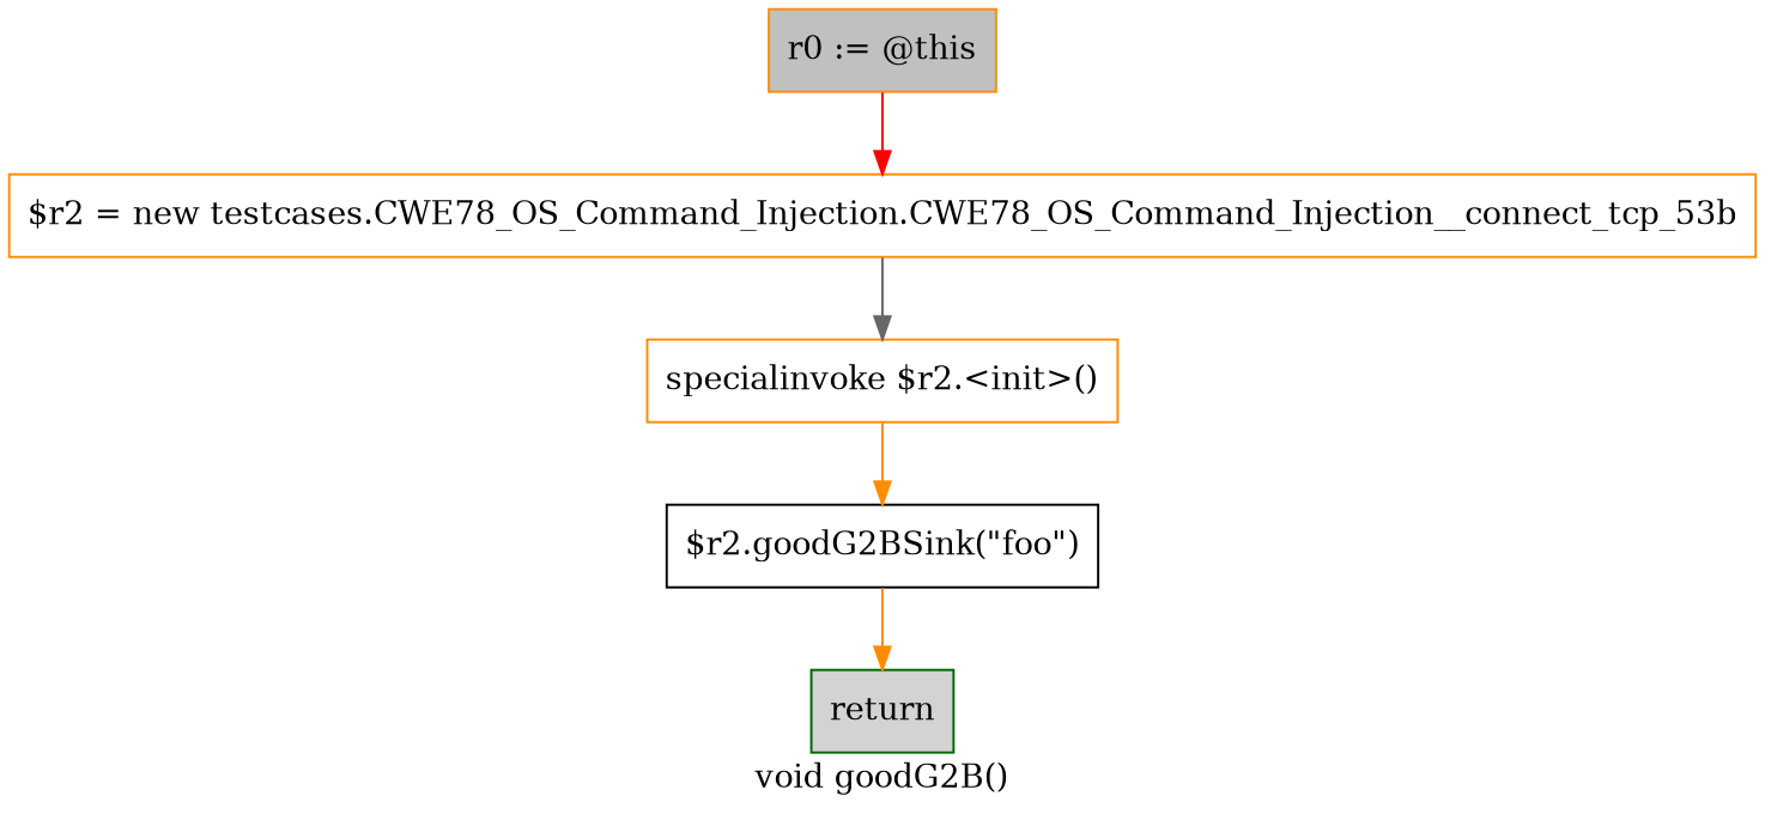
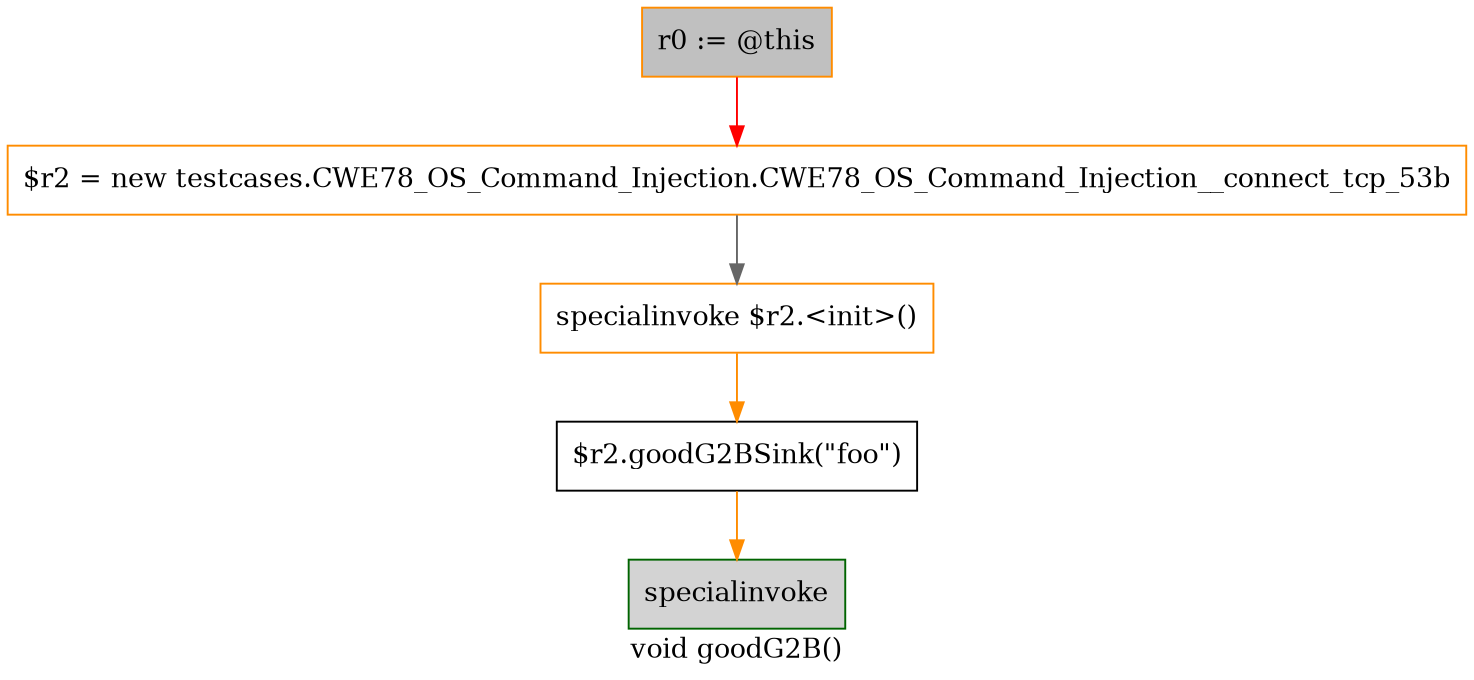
  digraph {
    label="void goodG2B()"
    node [shape=box color=darkorange]
    edge [color=darkorange]
    n1 [fillcolor=gray label="r0 := @this" style=filled]
    n2 [label="$r2 = new testcases.CWE78_OS_Command_Injection.CWE78_OS_Command_Injection__connect_tcp_53b"]
    n3 [label="specialinvoke $r2.<init>()"]
    n4 [label="$r2.goodG2BSink(\"foo\")" color=black]
-   n5 [fillcolor=lightgray label=return style=filled color=darkgreen]
+   n5 [fillcolor=lightgray label=specialinvoke style=filled color=darkgreen]
    n1 -> n2 [color=red]
    n2 -> n3 [color=gray40]
    n3 -> n4
    n4 -> n5
  }
